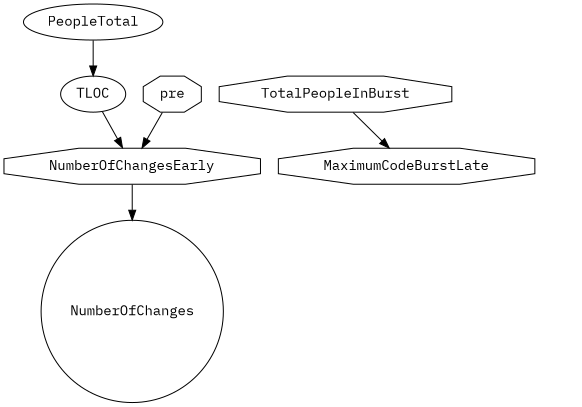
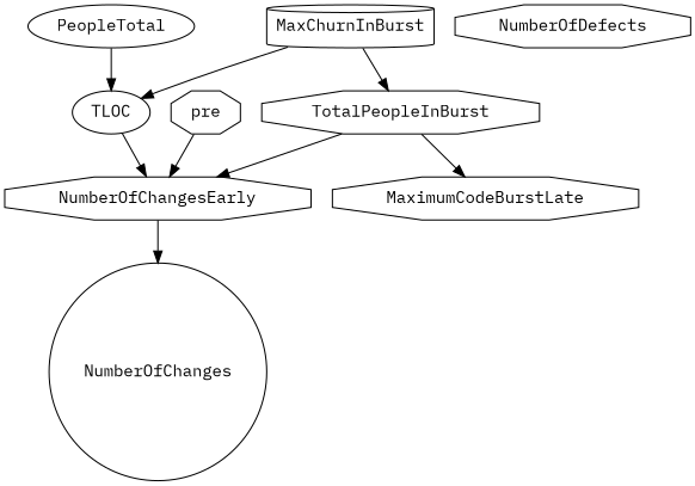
  digraph {
    fontname="IBM Plex Mono"
    node [fontname="IBM Plex Mono" shape=octagon]
    edge [fontname="IBM Plex Mono"]
    NumberOfChanges [shape=circle]
    NumberOfChangesEarly
    PeopleTotal [shape=ellipse]
    TLOC [shape=ellipse]
+   NumberOfDefects
    TotalPeopleInBurst
    MaximumCodeBurstLate
+   MaxChurnInBurst [shape=cylinder]
    pre
    NumberOfChangesEarly -> NumberOfChanges
    PeopleTotal -> TLOC
    TLOC -> NumberOfChangesEarly
+   TotalPeopleInBurst -> NumberOfChangesEarly
    TotalPeopleInBurst -> MaximumCodeBurstLate
+   MaxChurnInBurst -> TLOC
+   MaxChurnInBurst -> TotalPeopleInBurst
    pre -> NumberOfChangesEarly
  }
